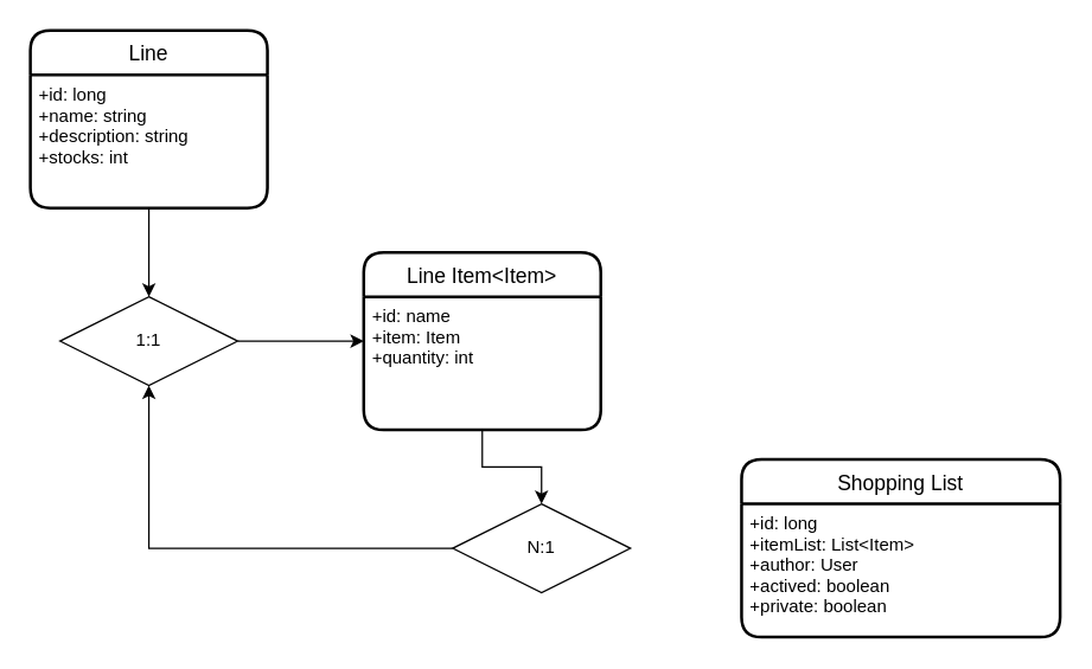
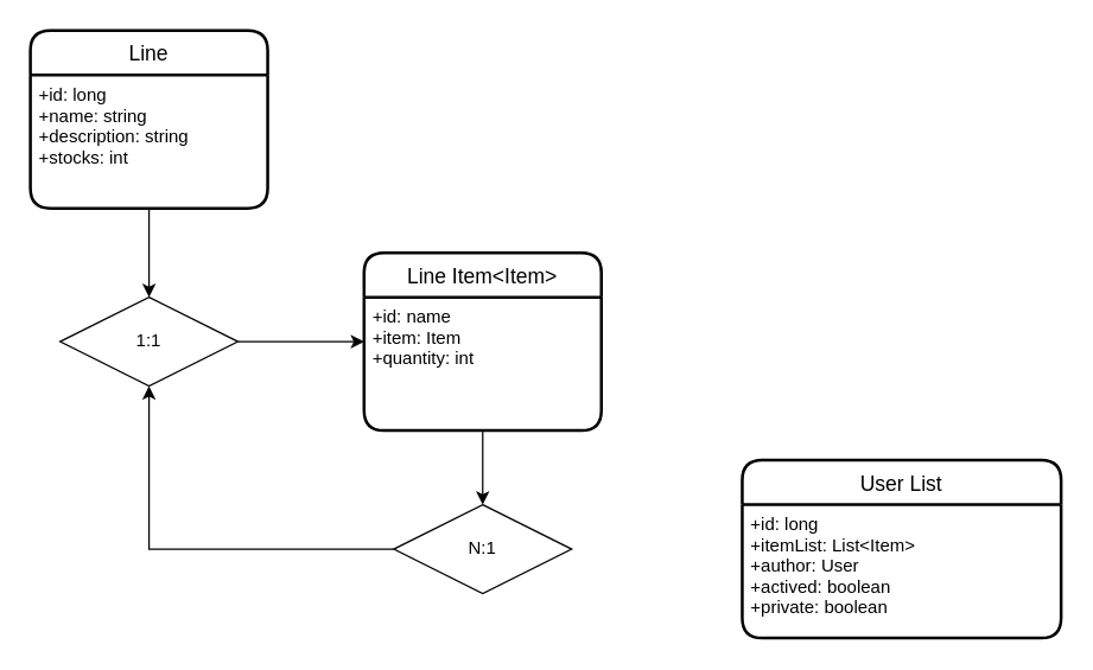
  <mxCell id="0" />
  <mxCell id="1" parent="0" />
  <mxCell id="2" value="Line" style="swimlane;childLayout=stackLayout;horizontal=1;startSize=30;horizontalStack=0;rounded=1;fontSize=14;fontStyle=0;strokeWidth=2;resizeParent=0;resizeLast=1;shadow=0;dashed=0;align=center;" vertex="1" parent="1"><mxGeometry x="20" y="20" width="160" height="120" as="geometry" /></mxCell>
  <mxCell id="3" value="+id: long&#10;+name: string&#10;+description: string&#10;+stocks: int" style="align=left;strokeColor=none;fillColor=none;spacingLeft=4;fontSize=12;verticalAlign=top;resizable=0;rotatable=0;part=1;" vertex="1" parent="2"><mxGeometry y="30" width="160" height="90" as="geometry" /></mxCell>
- <mxCell id="4" value="Shopping List" style="swimlane;childLayout=stackLayout;horizontal=1;startSize=30;horizontalStack=0;rounded=1;fontSize=14;fontStyle=0;strokeWidth=2;resizeParent=0;resizeLast=1;shadow=0;dashed=0;align=center;" vertex="1" parent="1"><mxGeometry x="500" y="310" width="215" height="120" as="geometry" /></mxCell>
+ <mxCell id="4" value="User List" style="swimlane;childLayout=stackLayout;horizontal=1;startSize=30;horizontalStack=0;rounded=1;fontSize=14;fontStyle=0;strokeWidth=2;resizeParent=0;resizeLast=1;shadow=0;dashed=0;align=center;" vertex="1" parent="1"><mxGeometry x="500" y="310" width="215" height="120" as="geometry" /></mxCell>
  <mxCell id="5" value="+id: long&#10;+itemList: List&lt;Item&gt;&#10;+author: User&#10;+actived: boolean&#10;+private: boolean" style="align=left;strokeColor=none;fillColor=none;spacingLeft=4;fontSize=12;verticalAlign=top;resizable=0;rotatable=0;part=1;" vertex="1" parent="4"><mxGeometry y="30" width="215" height="90" as="geometry" /></mxCell>
  <mxCell id="6" style="edgeStyle=orthogonalEdgeStyle;rounded=0;orthogonalLoop=1;jettySize=auto;html=1;entryX=0.5;entryY=0;entryDx=0;entryDy=0;" edge="1" parent="1" source="7" target="13"><mxGeometry relative="1" as="geometry" /></mxCell>
  <mxCell id="7" value="Line Item&lt;Item&gt;" style="swimlane;childLayout=stackLayout;horizontal=1;startSize=30;horizontalStack=0;rounded=1;fontSize=14;fontStyle=0;strokeWidth=2;resizeParent=0;resizeLast=1;shadow=0;dashed=0;align=center;" vertex="1" parent="1"><mxGeometry x="245" y="170" width="160" height="120" as="geometry" /></mxCell>
  <mxCell id="8" value="+id: name&#10;+item: Item&#10;+quantity: int" style="align=left;strokeColor=none;fillColor=none;spacingLeft=4;fontSize=12;verticalAlign=top;resizable=0;rotatable=0;part=1;" vertex="1" parent="7"><mxGeometry y="30" width="160" height="90" as="geometry" /></mxCell>
  <mxCell id="9" style="edgeStyle=orthogonalEdgeStyle;rounded=0;orthogonalLoop=1;jettySize=auto;html=1;entryX=0;entryY=0.5;entryDx=0;entryDy=0;" edge="1" parent="1" source="10" target="7"><mxGeometry relative="1" as="geometry" /></mxCell>
  <mxCell id="10" value="1:1" style="shape=rhombus;perimeter=rhombusPerimeter;whiteSpace=wrap;html=1;align=center;" vertex="1" parent="1"><mxGeometry x="40" y="200" width="120" height="60" as="geometry" /></mxCell>
  <mxCell id="11" style="edgeStyle=orthogonalEdgeStyle;rounded=0;orthogonalLoop=1;jettySize=auto;html=1;" edge="1" parent="1" source="3" target="10"><mxGeometry relative="1" as="geometry" /></mxCell>
  <mxCell id="12" style="edgeStyle=orthogonalEdgeStyle;rounded=0;orthogonalLoop=1;jettySize=auto;html=1;" edge="1" parent="1" source="13" target="10"><mxGeometry relative="1" as="geometry" /></mxCell>
- <mxCell id="13" value="N:1" style="shape=rhombus;perimeter=rhombusPerimeter;whiteSpace=wrap;html=1;align=center;" vertex="1" parent="1"><mxGeometry x="305" y="340" width="120" height="60" as="geometry" /></mxCell>
+ <mxCell id="13" value="N:1" style="shape=rhombus;perimeter=rhombusPerimeter;whiteSpace=wrap;html=1;align=center;" vertex="1" parent="1"><mxGeometry x="265" y="340" width="120" height="60" as="geometry" /></mxCell>
